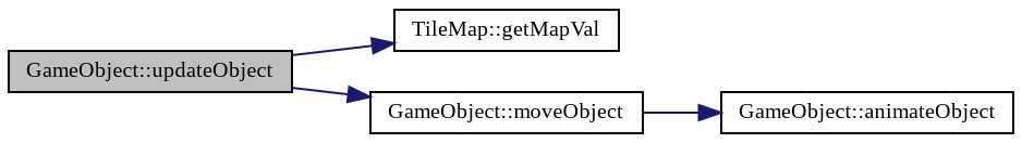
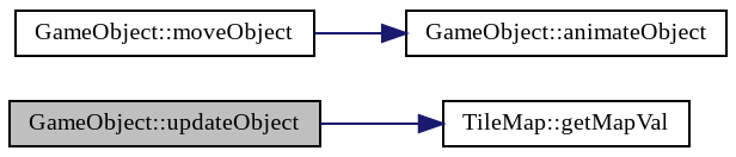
  digraph {
    fontname="Liberation Serif"
    rankdir=LR
    node [color=black fontname="Liberation Serif" fontsize=10 shape=record]
    edge [color=midnightblue fontname="Liberation Serif" fontsize=10 labelfontname=Helvetica labelfontsize=10 style=solid]
    n1 [fillcolor=grey75 fontcolor=black height=0.2 label="GameObject::updateObject" style=filled width=0.4]
    n2 [height=0.2 label="TileMap::getMapVal" width=0.4]
    n3 [height=0.2 label="GameObject::moveObject" width=0.4]
    n4 [height=0.2 label="GameObject::animateObject" width=0.4]
    n1 -> n2
-   n1 -> n3
    n3 -> n4
  }
